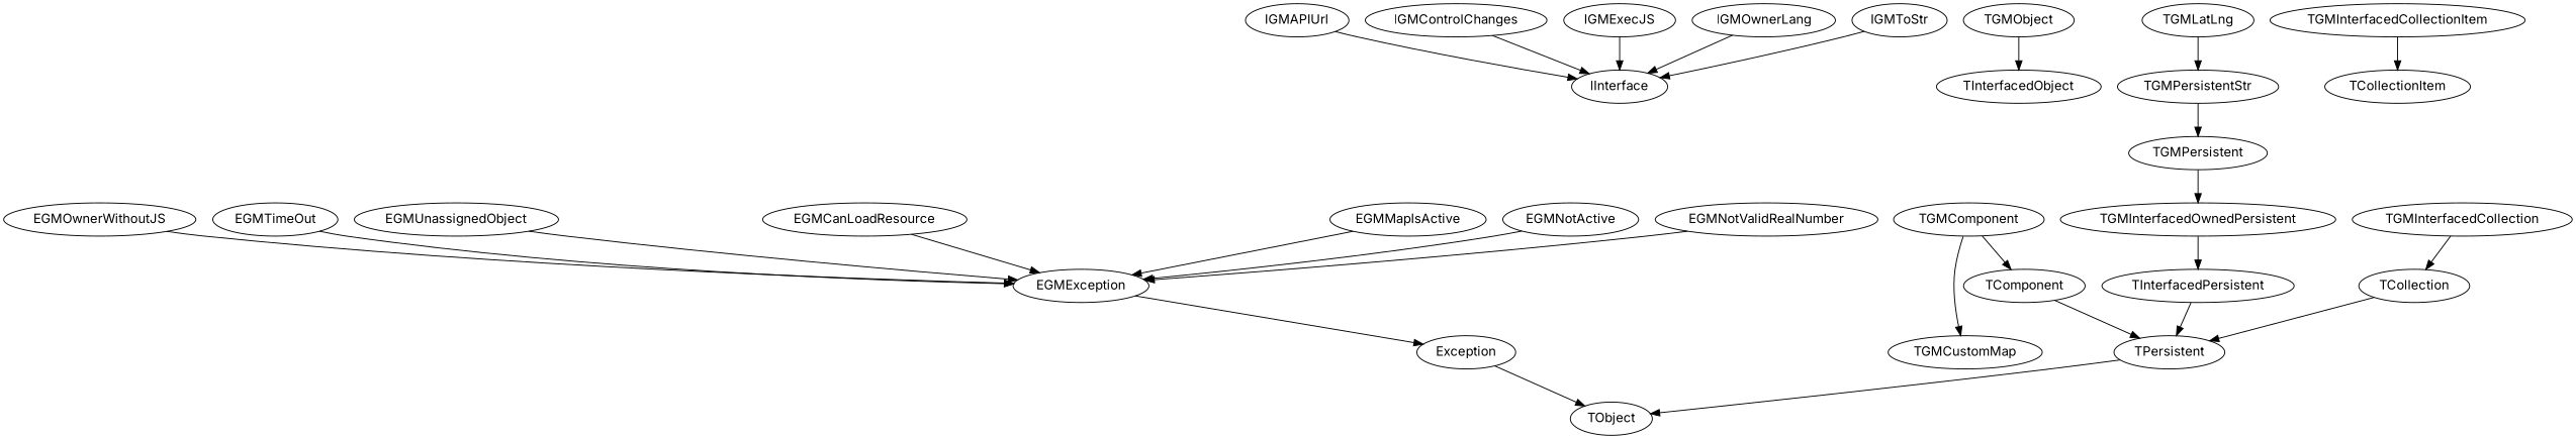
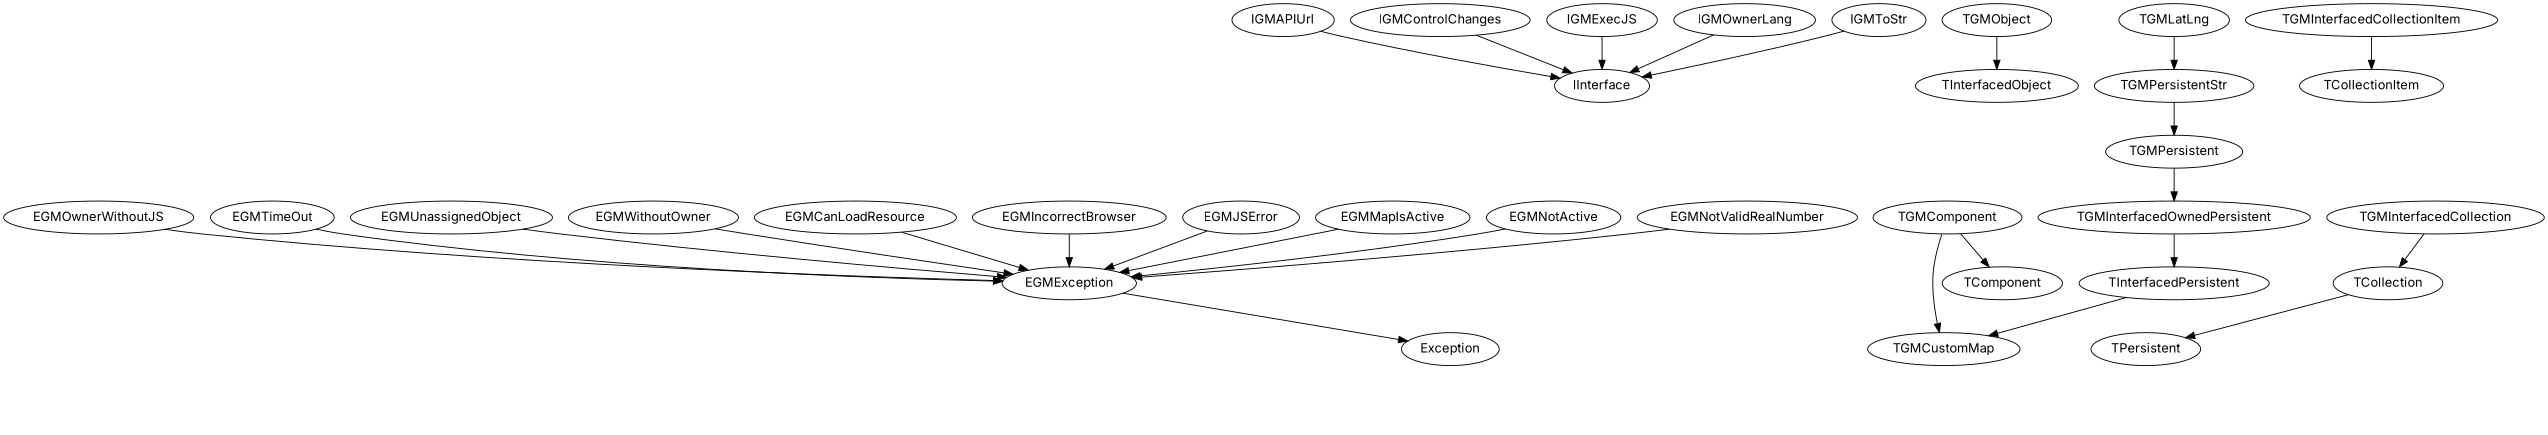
  digraph {
    fontname=Inter
    node [fontname=Inter]
    edge [fontname=Inter]
    IGMAPIUrl
    IInterface
    IGMControlChanges
    IGMExecJS
    IGMOwnerLang
    IGMToStr
    TGMObject
    TInterfacedObject
    Exception
-   TObject
    EGMException
    EGMCanLoadResource
+   EGMIncorrectBrowser
+   EGMJSError
    EGMMapIsActive
    EGMNotActive
    EGMNotValidRealNumber
    EGMOwnerWithoutJS
    EGMTimeOut
    EGMUnassignedObject
+   EGMWithoutOwner
    TPersistent
    TCollection
    TGMInterfacedCollection
    TGMInterfacedCollectionItem
    TCollectionItem
    TComponent
    TGMComponent
    TGMCustomMap
    TInterfacedPersistent
    TGMInterfacedOwnedPersistent
    TGMPersistent
    TGMPersistentStr
    TGMLatLng
    IGMAPIUrl -> IInterface
    IGMControlChanges -> IInterface
    IGMExecJS -> IInterface
    IGMOwnerLang -> IInterface
    IGMToStr -> IInterface
    TGMObject -> TInterfacedObject
-   Exception -> TObject
    EGMException -> Exception
    EGMCanLoadResource -> EGMException
+   EGMIncorrectBrowser -> EGMException
+   EGMJSError -> EGMException
    EGMMapIsActive -> EGMException
    EGMNotActive -> EGMException
    EGMNotValidRealNumber -> EGMException
    EGMOwnerWithoutJS -> EGMException
    EGMTimeOut -> EGMException
    EGMUnassignedObject -> EGMException
-   TPersistent -> TObject
+   EGMWithoutOwner -> EGMException
    TCollection -> TPersistent
    TGMInterfacedCollection -> TCollection
    TGMInterfacedCollectionItem -> TCollectionItem
-   TComponent -> TPersistent
    TGMComponent -> TComponent
    TGMComponent -> TGMCustomMap
-   TInterfacedPersistent -> TPersistent
+   TInterfacedPersistent -> TGMCustomMap
    TGMInterfacedOwnedPersistent -> TInterfacedPersistent
    TGMPersistent -> TGMInterfacedOwnedPersistent
    TGMPersistentStr -> TGMPersistent
    TGMLatLng -> TGMPersistentStr
  }
